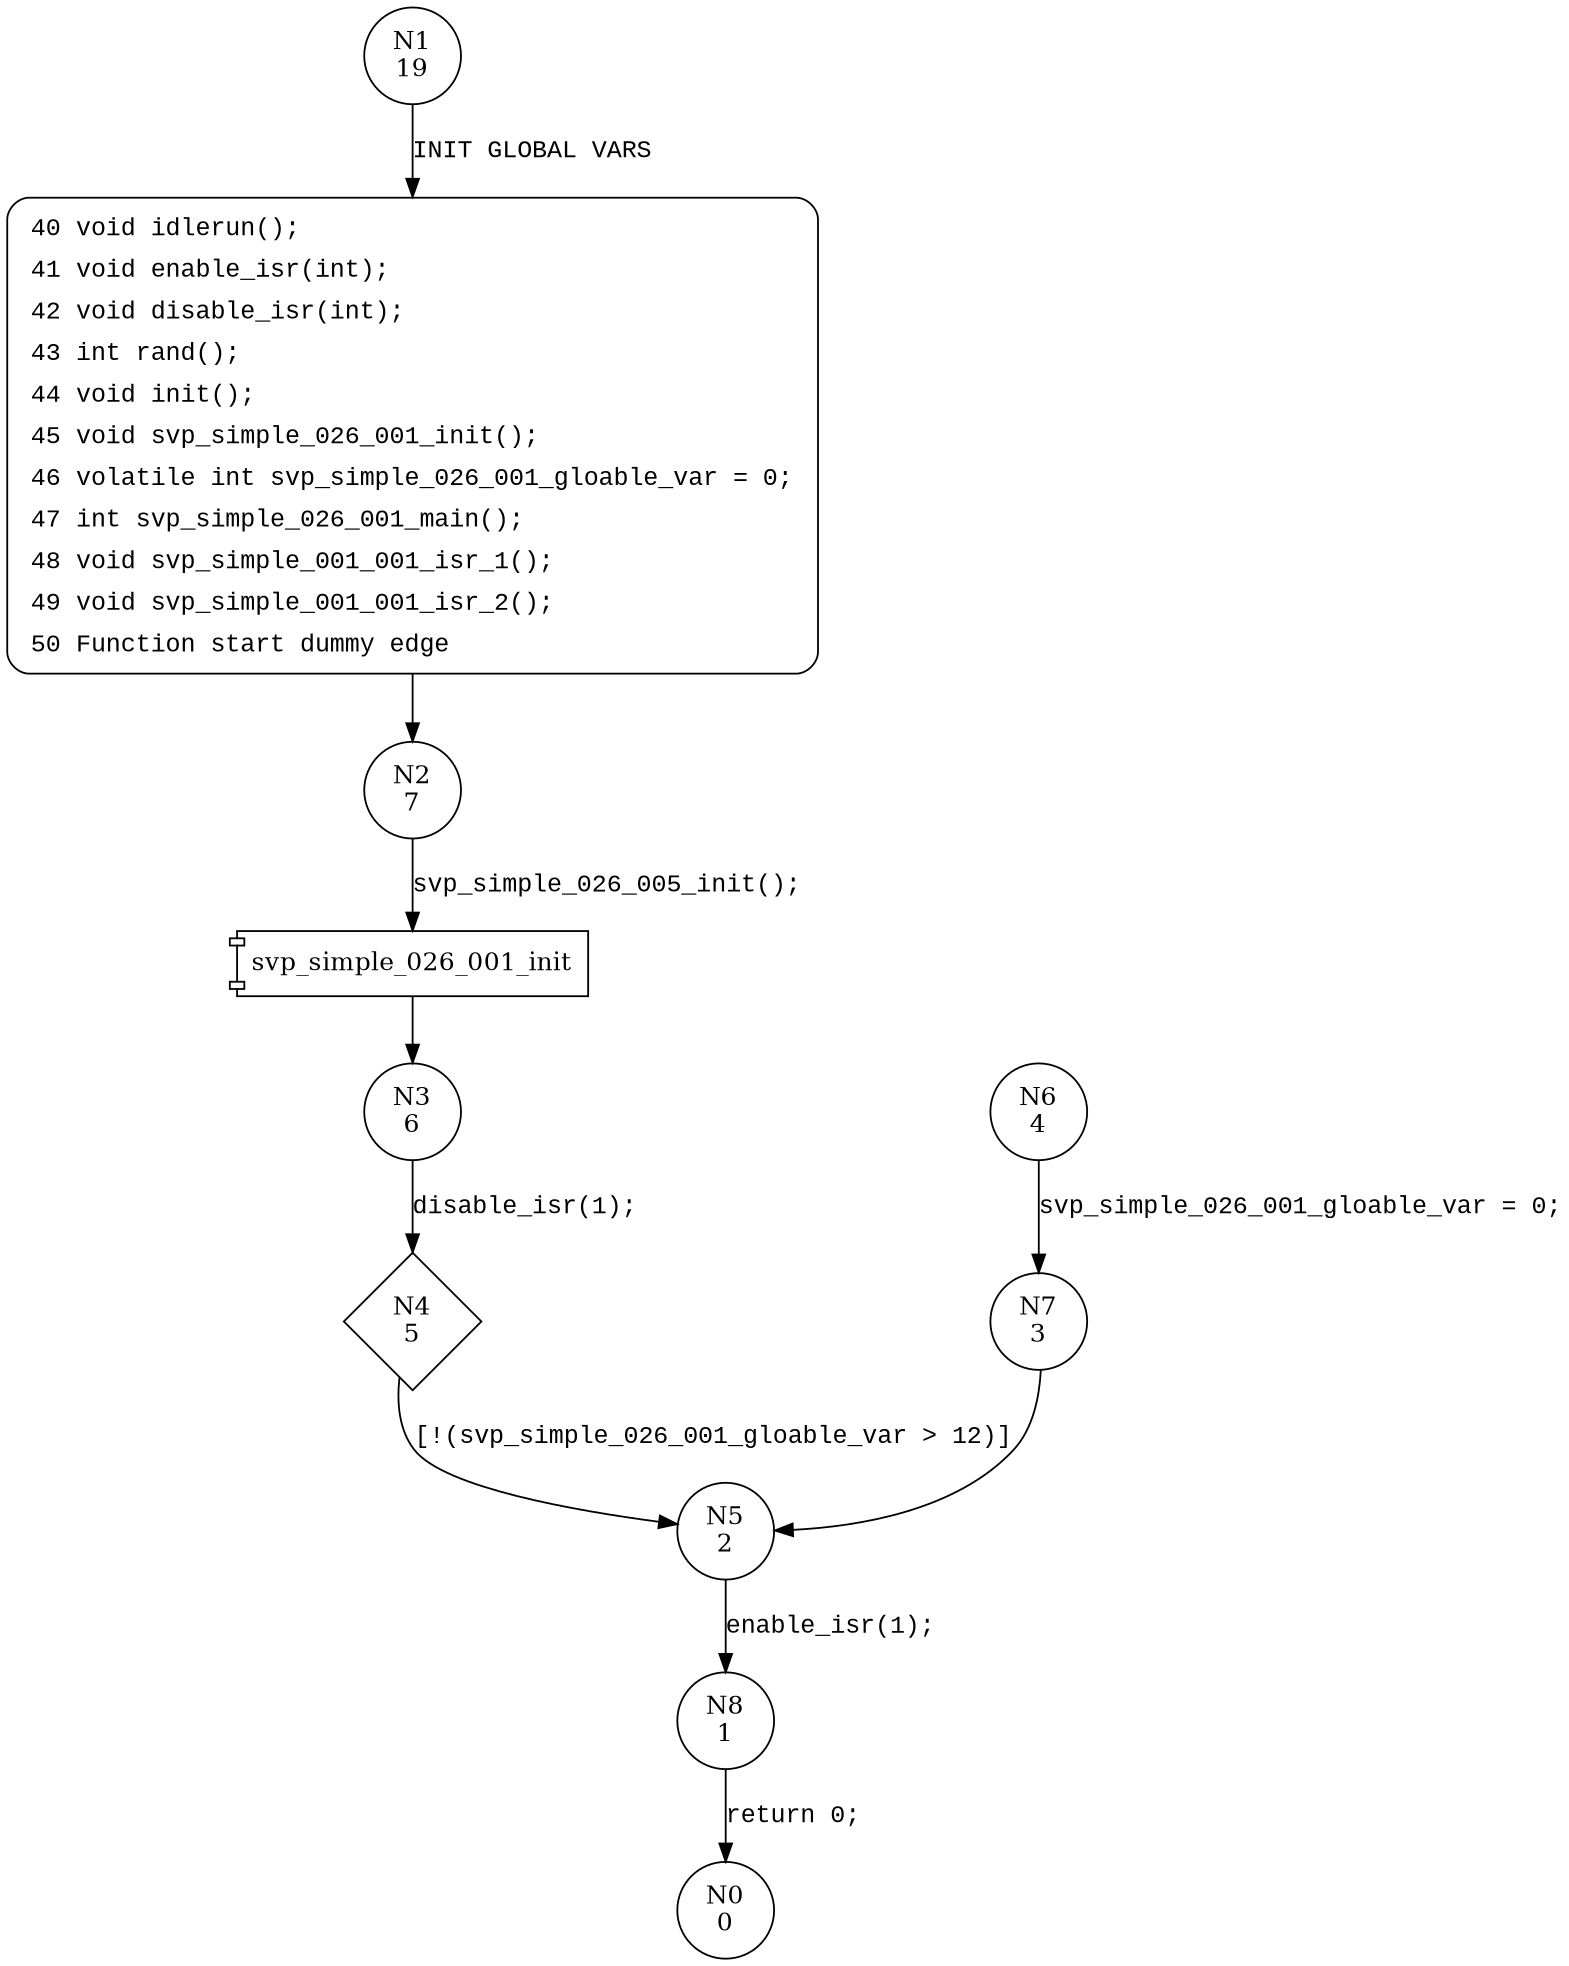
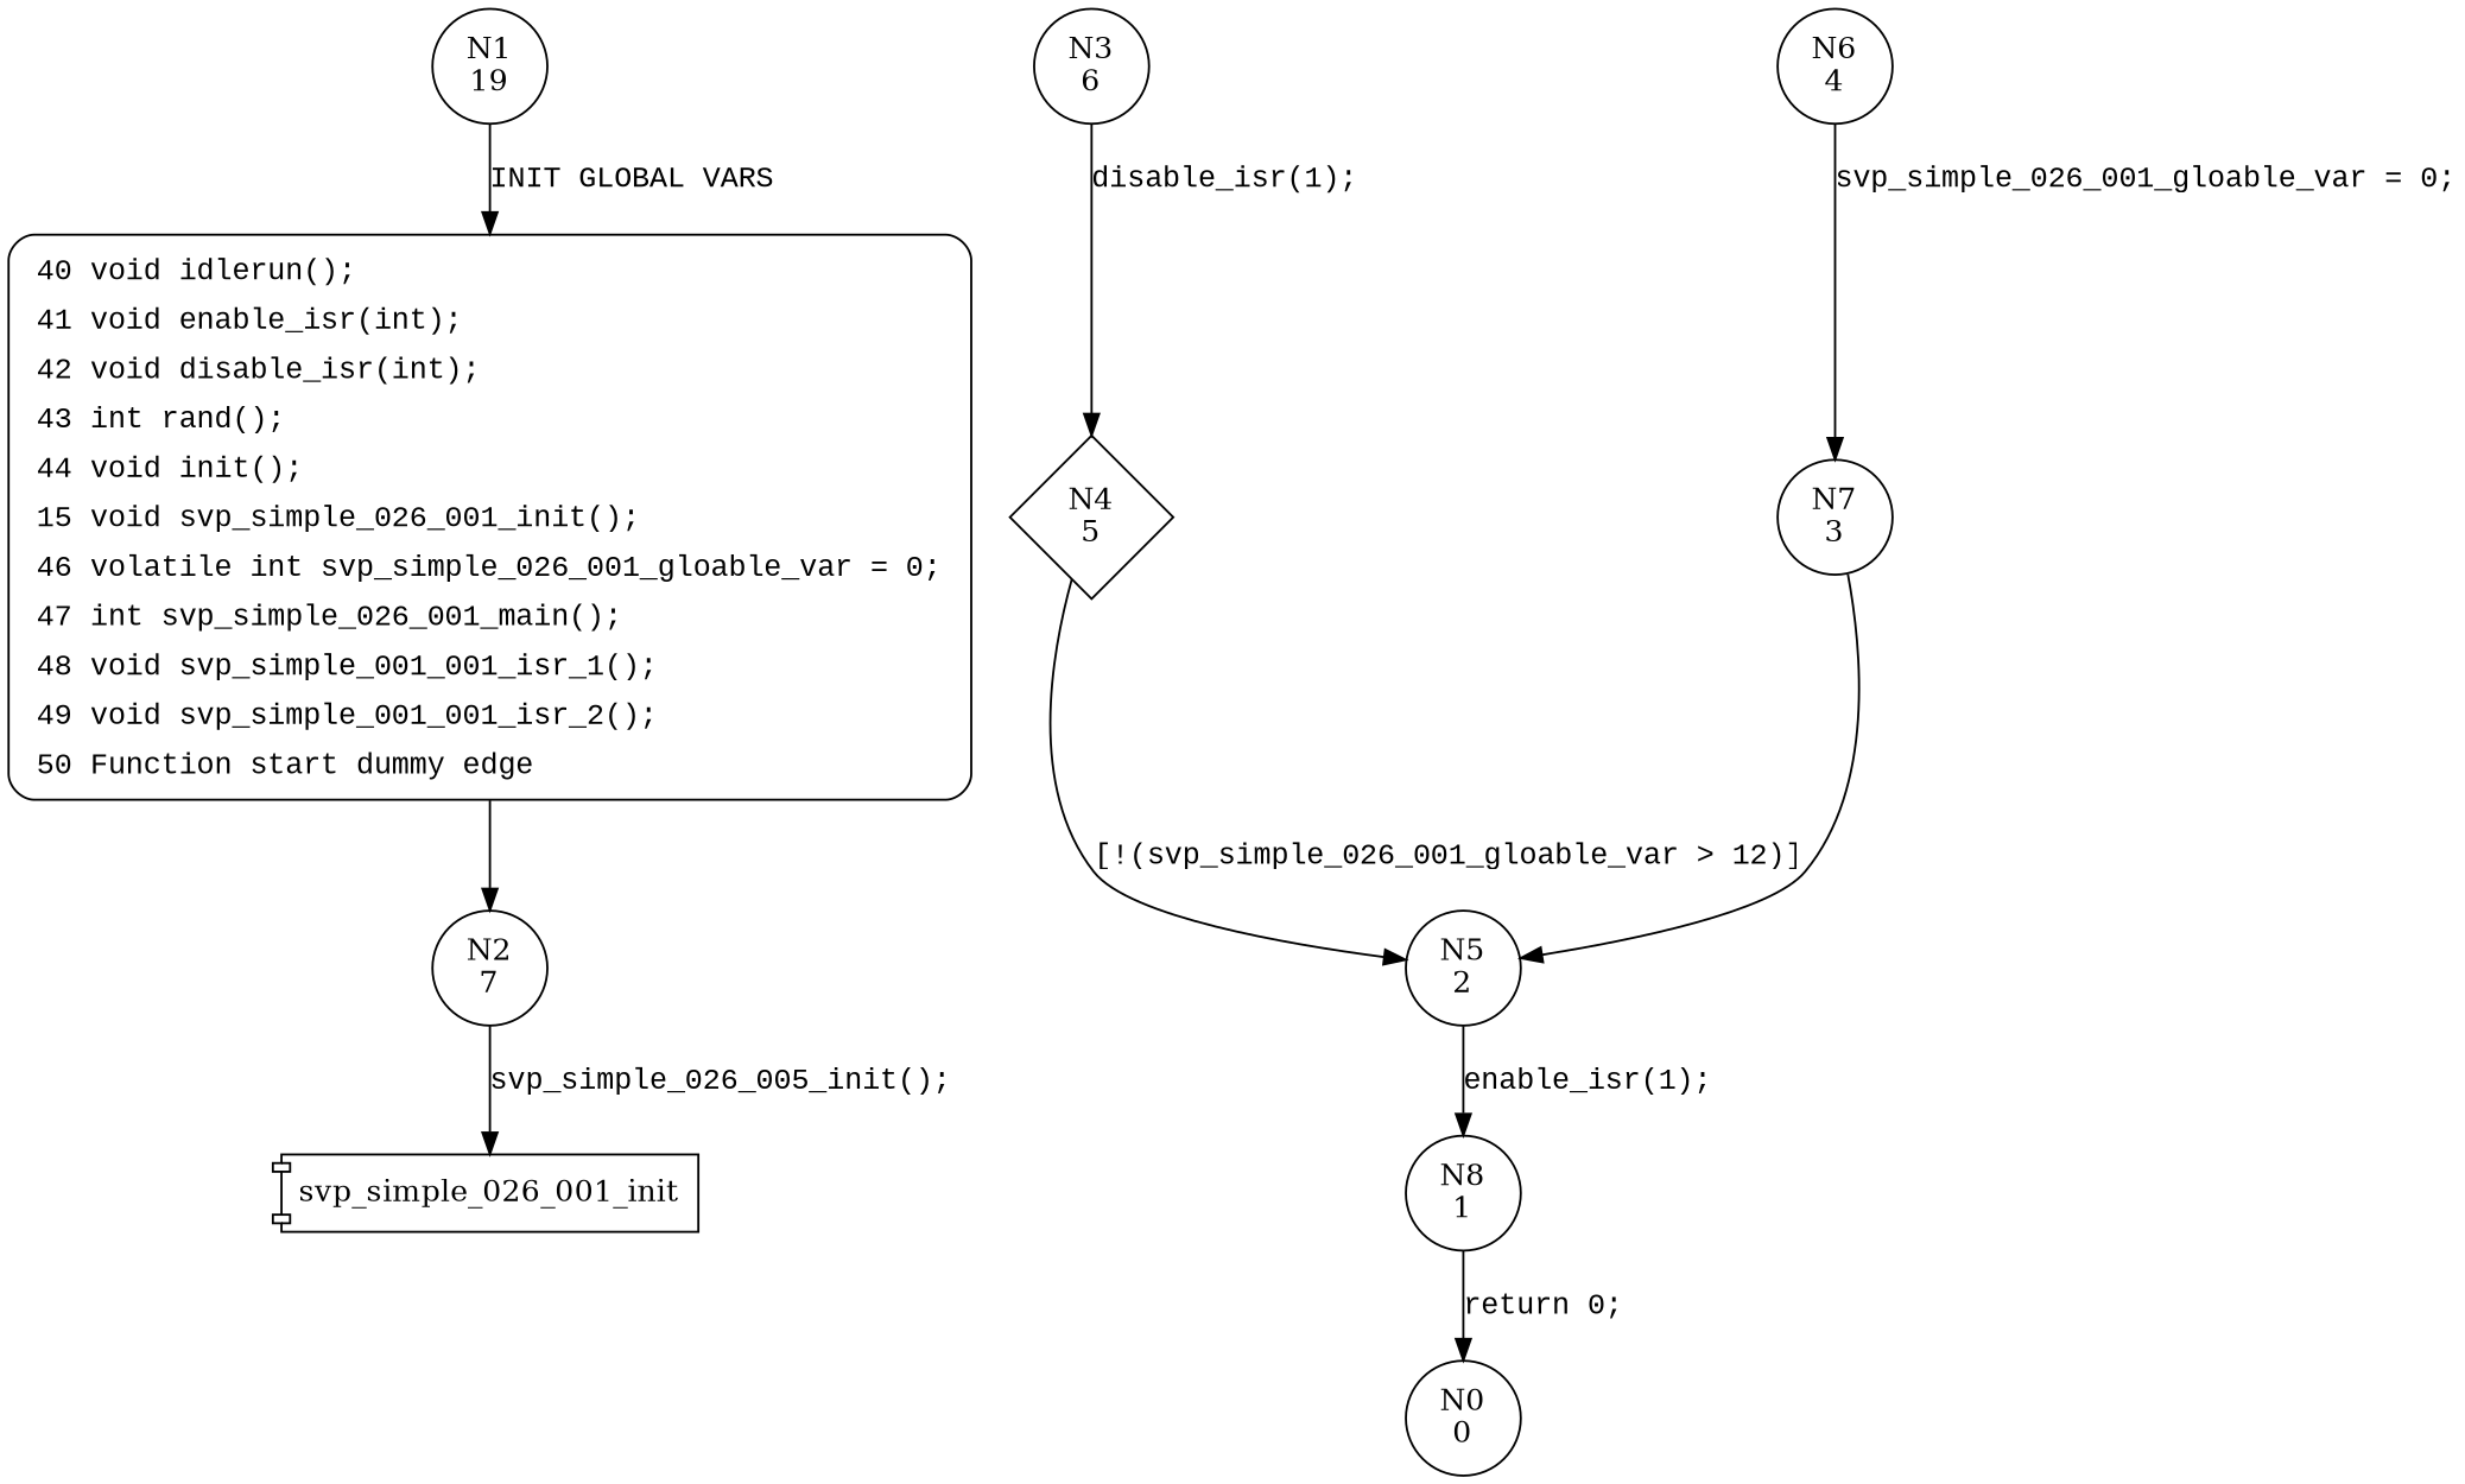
  digraph {
    node [shape=circle]
    edge [fontname="Courier New"]
    n1 [label="N1\n19"]
-   n2 [fillcolor=white fontname="Courier New" label=<<table border="0" cellborder="0" cellpadding="3" bgcolor="white"><tr><td align="right">40</td><td align="left">void idlerun();</td></tr><tr><td align="right">41</td><td align="left">void enable_isr(int);</td></tr><tr><td align="right">42</td><td align="left">void disable_isr(int);</td></tr><tr><td align="right">43</td><td align="left">int rand();</td></tr><tr><td align="right">44</td><td align="left">void init();</td></tr><tr><td align="right">45</td><td align="left">void svp_simple_026_001_init();</td></tr><tr><td align="right">46</td><td align="left">volatile int svp_simple_026_001_gloable_var = 0;</td></tr><tr><td align="right">47</td><td align="left">int svp_simple_026_001_main();</td></tr><tr><td align="right">48</td><td align="left">void svp_simple_001_001_isr_1();</td></tr><tr><td align="right">49</td><td align="left">void svp_simple_001_001_isr_2();</td></tr><tr><td align="right">50</td><td align="left">Function start dummy edge</td></tr></table>> penwidth=1 shape=Mrecord style="filled,bold"]
+   n2 [fillcolor=white fontname="Courier New" label=<<table border="0" cellborder="0" cellpadding="3" bgcolor="white"><tr><td align="right">40</td><td align="left">void idlerun();</td></tr><tr><td align="right">41</td><td align="left">void enable_isr(int);</td></tr><tr><td align="right">42</td><td align="left">void disable_isr(int);</td></tr><tr><td align="right">43</td><td align="left">int rand();</td></tr><tr><td align="right">44</td><td align="left">void init();</td></tr><tr><td align="right">15</td><td align="left">void svp_simple_026_001_init();</td></tr><tr><td align="right">46</td><td align="left">volatile int svp_simple_026_001_gloable_var = 0;</td></tr><tr><td align="right">47</td><td align="left">int svp_simple_026_001_main();</td></tr><tr><td align="right">48</td><td align="left">void svp_simple_001_001_isr_1();</td></tr><tr><td align="right">49</td><td align="left">void svp_simple_001_001_isr_2();</td></tr><tr><td align="right">50</td><td align="left">Function start dummy edge</td></tr></table>> penwidth=1 shape=Mrecord style="filled,bold"]
    n3 [label="N2\n7"]
    n4 [label=svp_simple_026_001_init shape=component]
    n5 [label="N3\n6"]
    n6 [label="N4\n5" shape=diamond]
    n7 [label="N5\n2"]
    n8 [label="N6\n4"]
    n9 [label="N7\n3"]
    n10 [label="N8\n1"]
    n11 [label="N0\n0"]
    n1 -> n2 [label="INIT GLOBAL VARS"]
    n2 -> n3 [fontname=""]
    n3 -> n4 [label="svp_simple_026_005_init();"]
-   n4 -> n5
    n5 -> n6 [label="disable_isr(1);"]
    n6 -> n7 [label="[!(svp_simple_026_001_gloable_var > 12)]"]
    n7 -> n10 [label="enable_isr(1);"]
    n8 -> n9 [label="svp_simple_026_001_gloable_var = 0;"]
    n9 -> n7
    n10 -> n11 [label="return 0;"]
  }
